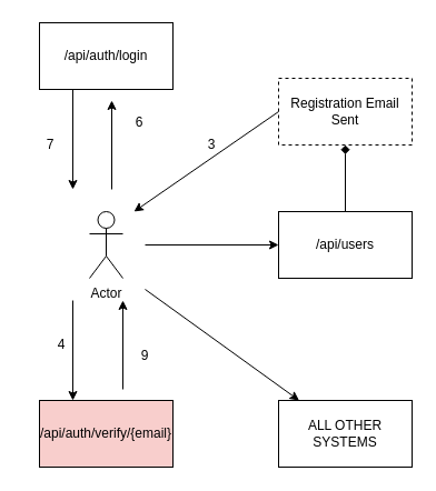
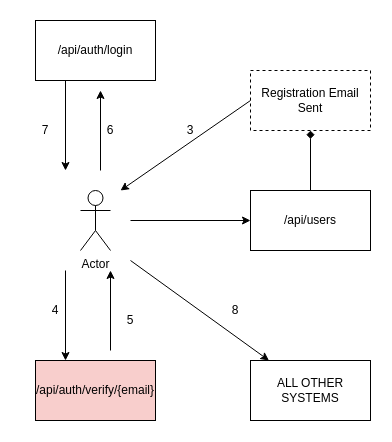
  <mxCell id="0" />
  <mxCell id="1" parent="0" />
  <mxCell id="2" value="Actor" style="shape=umlActor;verticalLabelPosition=bottom;labelBackgroundColor=#ffffff;verticalAlign=top;html=1;outlineConnect=0;" vertex="1" parent="1"><mxGeometry x="80" y="190" width="30" height="60" as="geometry" /></mxCell>
  <mxCell id="3" value="" style="rounded=0;whiteSpace=wrap;html=1;" vertex="1" parent="1"><mxGeometry x="250" y="190" width="120" height="60" as="geometry" /></mxCell>
  <mxCell id="4" value="Registration Email Sent" style="rounded=0;whiteSpace=wrap;html=1;dashed=1;" vertex="1" parent="1"><mxGeometry x="250" y="70" width="120" height="60" as="geometry" /></mxCell>
  <mxCell id="5" value="" style="edgeStyle=orthogonalEdgeStyle;rounded=0;orthogonalLoop=1;jettySize=auto;html=1;endArrow=diamond;" edge="1" parent="1" source="6" target="4"><mxGeometry relative="1" as="geometry" /></mxCell>
  <mxCell id="6" value="/api/users" style="text;html=1;strokeColor=none;fillColor=none;align=center;verticalAlign=middle;whiteSpace=wrap;rounded=0;" vertex="1" parent="1"><mxGeometry x="250" y="190" width="120" height="60" as="geometry" /></mxCell>
  <mxCell id="7" value="" style="endArrow=classic;html=1;exitX=0;exitY=0.5;exitDx=0;exitDy=0;" edge="1" parent="1" source="4"><mxGeometry width="50" height="50" relative="1" as="geometry"><mxPoint x="80" y="340" as="sourcePoint" /><mxPoint x="120" y="190" as="targetPoint" /></mxGeometry></mxCell>
  <mxCell id="8" value="" style="endArrow=classic;html=1;entryX=0;entryY=0.5;entryDx=0;entryDy=0;" edge="1" parent="1" target="6"><mxGeometry width="50" height="50" relative="1" as="geometry"><mxPoint x="130" y="220" as="sourcePoint" /><mxPoint x="130" y="290" as="targetPoint" /></mxGeometry></mxCell>
  <mxCell id="9" value="3" style="text;html=1;strokeColor=none;fillColor=none;align=center;verticalAlign=middle;whiteSpace=wrap;rounded=0;" vertex="1" parent="1"><mxGeometry x="165" y="110" width="50" height="40" as="geometry" /></mxCell>
  <mxCell id="10" value="/api/auth/login" style="rounded=0;whiteSpace=wrap;html=1;" vertex="1" parent="1"><mxGeometry x="35" y="20" width="120" height="60" as="geometry" /></mxCell>
  <mxCell id="11" value="" style="endArrow=classic;html=1;entryX=0.25;entryY=0;entryDx=0;entryDy=0;" edge="1" parent="1" target="12"><mxGeometry width="50" height="50" relative="1" as="geometry"><mxPoint x="65" y="270" as="sourcePoint" /><mxPoint x="130" y="380" as="targetPoint" /></mxGeometry></mxCell>
  <mxCell id="12" value="/api/auth/verify/{email}" style="rounded=0;whiteSpace=wrap;html=1;fillColor=#f8cecc;" vertex="1" parent="1"><mxGeometry x="35" y="360" width="120" height="60" as="geometry" /></mxCell>
  <mxCell id="13" value="" style="endArrow=classic;html=1;" edge="1" parent="1"><mxGeometry width="50" height="50" relative="1" as="geometry"><mxPoint x="110" y="350" as="sourcePoint" /><mxPoint x="110" y="270" as="targetPoint" /></mxGeometry></mxCell>
  <mxCell id="14" value="&lt;div&gt;4&lt;/div&gt;" style="text;html=1;strokeColor=none;fillColor=none;align=center;verticalAlign=middle;whiteSpace=wrap;rounded=0;" vertex="1" parent="1"><mxGeometry x="30" y="290" width="50" height="40" as="geometry" /></mxCell>
- <mxCell id="15" value="9" style="text;html=1;strokeColor=none;fillColor=none;align=center;verticalAlign=middle;whiteSpace=wrap;rounded=0;" vertex="1" parent="1"><mxGeometry x="105" y="300" width="50" height="40" as="geometry" /></mxCell>
+ <mxCell id="15" value="5" style="text;html=1;strokeColor=none;fillColor=none;align=center;verticalAlign=middle;whiteSpace=wrap;rounded=0;" vertex="1" parent="1"><mxGeometry x="105" y="300" width="50" height="40" as="geometry" /></mxCell>
  <mxCell id="16" value="" style="endArrow=classic;html=1;" edge="1" parent="1"><mxGeometry width="50" height="50" relative="1" as="geometry"><mxPoint x="100" y="170" as="sourcePoint" /><mxPoint x="100" y="90" as="targetPoint" /></mxGeometry></mxCell>
  <mxCell id="17" value="" style="endArrow=classic;html=1;exitX=0.25;exitY=1;exitDx=0;exitDy=0;" edge="1" parent="1" source="10"><mxGeometry width="50" height="50" relative="1" as="geometry"><mxPoint x="30" y="490" as="sourcePoint" /><mxPoint x="65" y="170" as="targetPoint" /></mxGeometry></mxCell>
- <mxCell id="18" value="6" style="text;html=1;strokeColor=none;fillColor=none;align=center;verticalAlign=middle;whiteSpace=wrap;rounded=0;" vertex="1" parent="1"><mxGeometry x="100" y="90" width="50" height="40" as="geometry" /></mxCell>
+ <mxCell id="18" value="6" style="text;html=1;strokeColor=none;fillColor=none;align=center;verticalAlign=middle;whiteSpace=wrap;rounded=0;" vertex="1" parent="1"><mxGeometry x="85" y="110" width="50" height="40" as="geometry" /></mxCell>
  <mxCell id="19" value="7" style="text;html=1;strokeColor=none;fillColor=none;align=center;verticalAlign=middle;whiteSpace=wrap;rounded=0;" vertex="1" parent="1"><mxGeometry x="20" y="110" width="50" height="40" as="geometry" /></mxCell>
  <mxCell id="20" value="ALL OTHER SYSTEMS" style="rounded=0;whiteSpace=wrap;html=1;" vertex="1" parent="1"><mxGeometry x="250" y="360" width="120" height="60" as="geometry" /></mxCell>
  <mxCell id="21" value="" style="endArrow=classic;html=1;" edge="1" parent="1" target="20"><mxGeometry width="50" height="50" relative="1" as="geometry"><mxPoint x="130" y="260" as="sourcePoint" /><mxPoint x="70" y="440" as="targetPoint" /></mxGeometry></mxCell>
+ <mxCell id="22" value="8" style="text;html=1;strokeColor=none;fillColor=none;align=center;verticalAlign=middle;whiteSpace=wrap;rounded=0;opacity=0;" vertex="1" parent="1"><mxGeometry x="215" y="300" width="40" height="20" as="geometry" /></mxCell>
